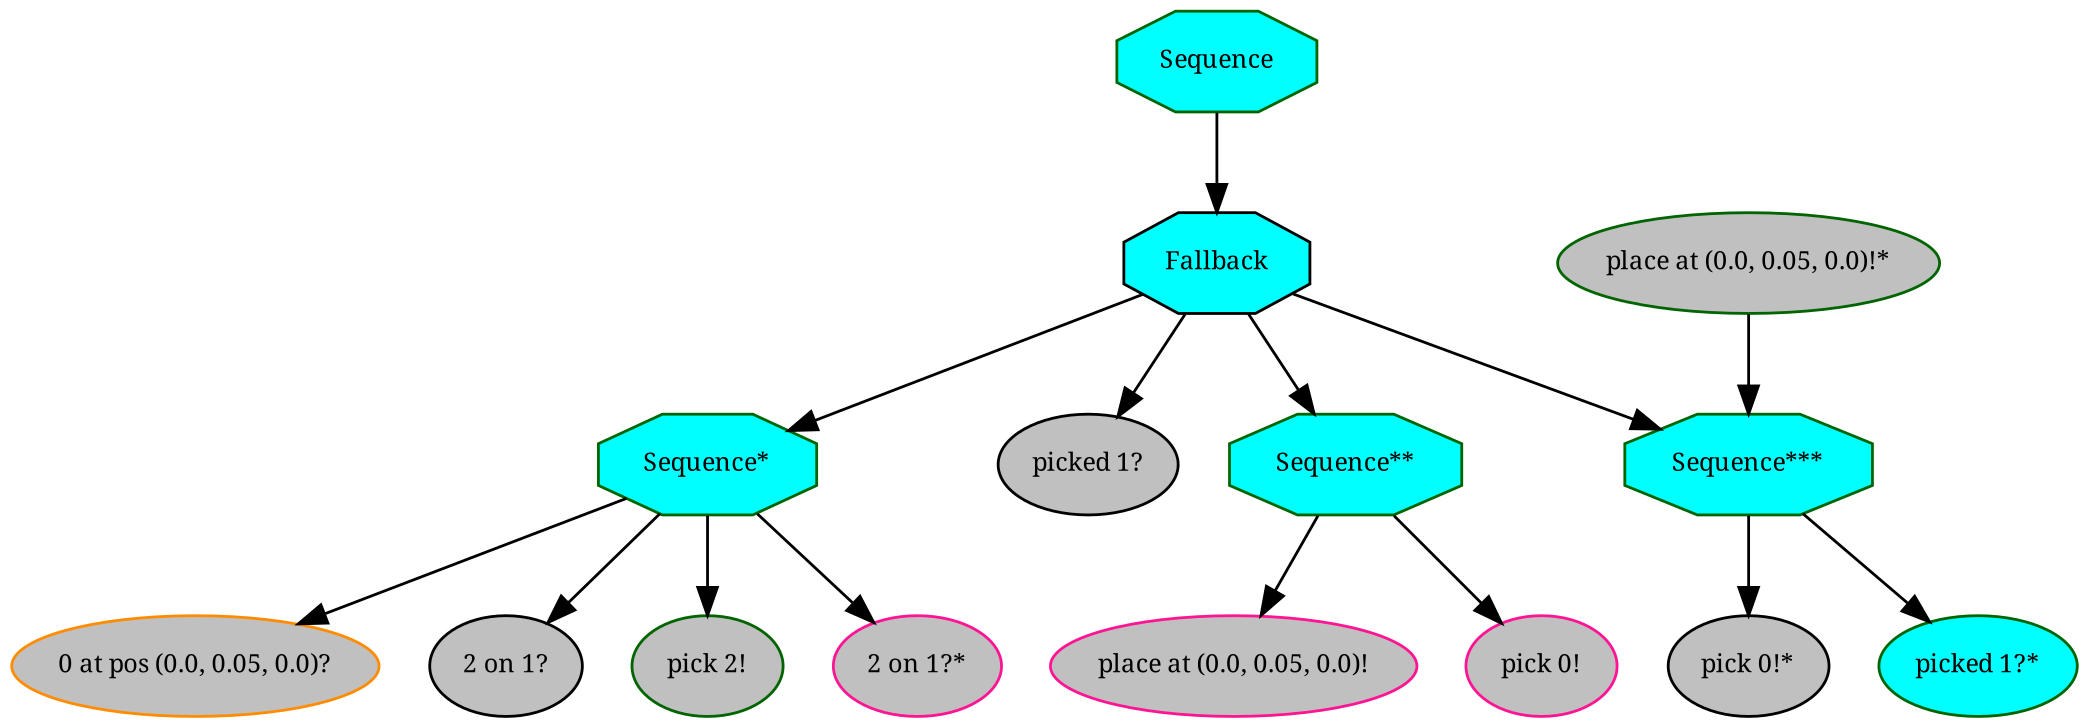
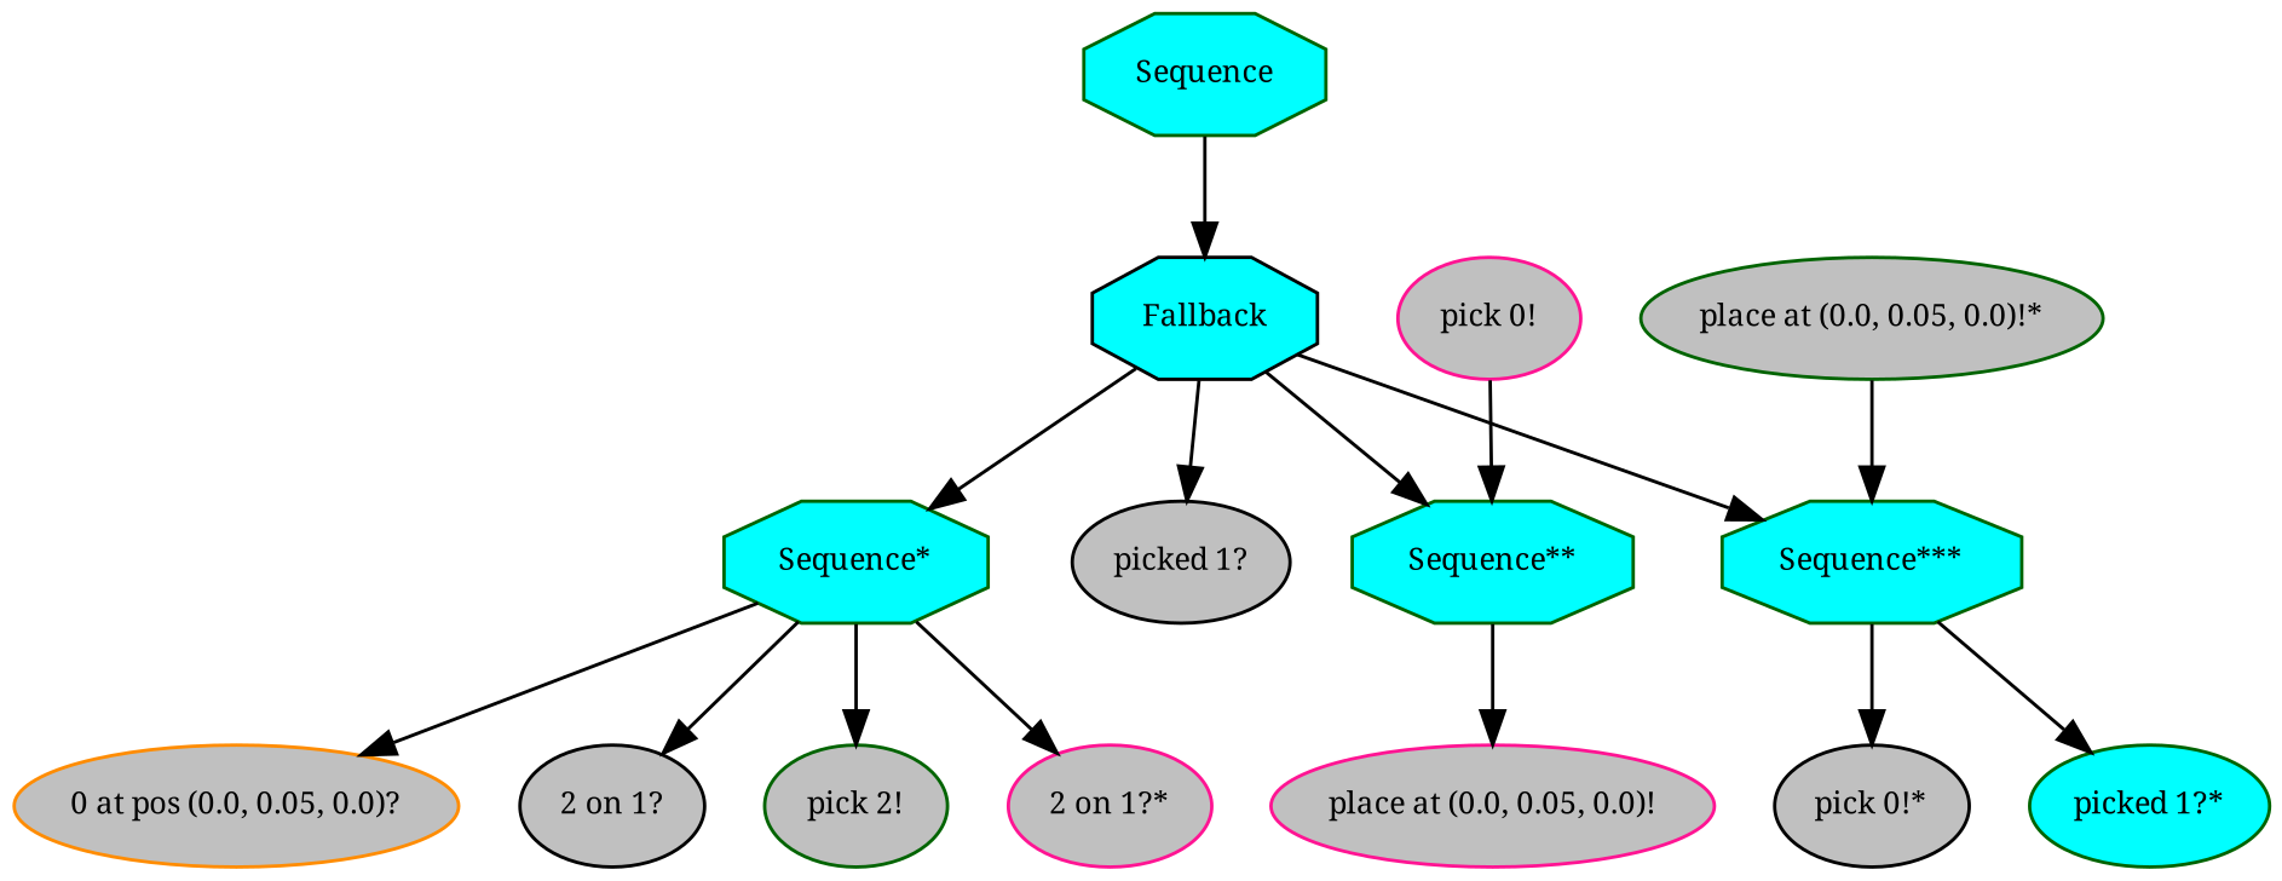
  digraph {
    fontname="Noto Serif"
    ordering=out
    node [color=darkgreen fillcolor=gray fontcolor=black fontname="Noto Serif" fontsize=9 shape=ellipse style=filled]
    edge [fontname="Noto Serif"]
    n1 [fillcolor=cyan label=Sequence shape=octagon]
    n2 [color=black fillcolor=cyan label=Fallback shape=octagon]
    n3 [fillcolor=cyan label="Sequence*" shape=octagon]
    n4 [color=black label="picked 1?"]
    n5 [fillcolor=cyan label="Sequence**" shape=octagon]
    n6 [fillcolor=cyan label="Sequence***" shape=octagon]
    n7 [color=darkorange label="0 at pos (0.0, 0.05, 0.0)?"]
    n8 [color=black label="2 on 1?"]
    n9 [label="pick 2!"]
    n10 [color=deeppink label="2 on 1?*"]
    n11 [color=deeppink label="place at (0.0, 0.05, 0.0)!"]
    n12 [color=deeppink label="pick 0!"]
    n13 [color=black label="pick 0!*"]
    n14 [fillcolor=cyan label="picked 1?*"]
    n15 [label="place at (0.0, 0.05, 0.0)!*"]
    n1 -> n2
    n2 -> n3
    n2 -> n4
    n2 -> n5
    n2 -> n6
    n3 -> n7
    n3 -> n8
    n3 -> n9
    n3 -> n10
    n5 -> n11
-   n5 -> n12
+   n12 -> n5
    n6 -> n13
    n6 -> n14
    n15 -> n6
  }
